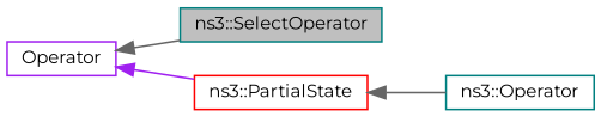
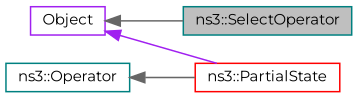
  digraph {
    fontname=Montserrat
    rankdir=LR
    node [color=teal fillcolor=white fontname=Montserrat fontsize=10 shape=record style=filled]
    edge [color=gray40 dir=back fontname=Montserrat fontsize=10 labelfontname=Helvetica labelfontsize=10 style=solid]
    n1 [fillcolor=grey75 fontcolor=black height=0.2 label="ns3::SelectOperator" width=0.4]
    n2 [height=0.2 label="ns3::Operator" width=0.4]
    n3 [color=red height=0.2 label="ns3::PartialState" width=0.4]
-   n4 [color=purple height=0.2 label=Operator width=0.4]
-   n3 -> n2
+   n4 [color=purple height=0.2 label=Object width=0.4]
+   n2 -> n3
    n4 -> n1
    n4 -> n3 [color=purple]
  }
